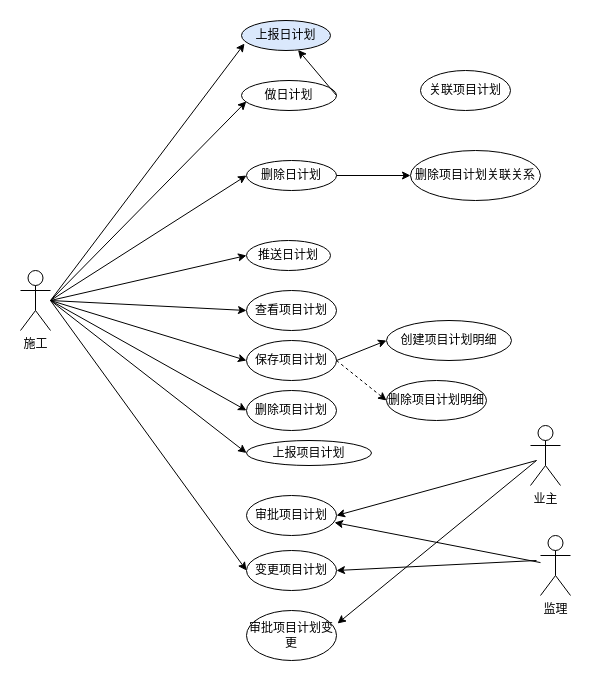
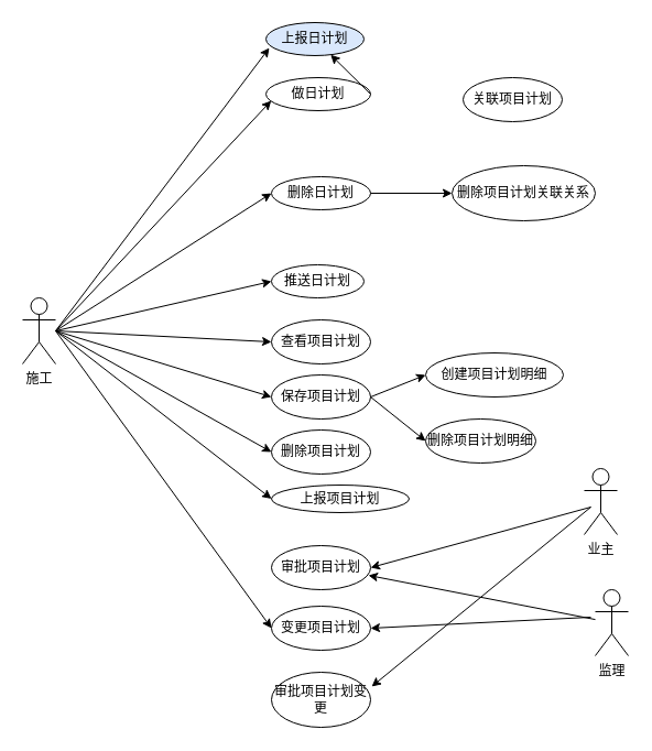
  <mxCell id="0" />
  <mxCell id="1" parent="0" />
- <mxCell id="2" value="做日计划" style="ellipse;whiteSpace=wrap;html=1;" vertex="1" parent="1"><mxGeometry x="241" y="80" width="95" height="30" as="geometry" /></mxCell>
+ <mxCell id="2" value="做日计划" style="ellipse;whiteSpace=wrap;html=1;" vertex="1" parent="1"><mxGeometry x="241" y="70" width="95" height="30" as="geometry" /></mxCell>
  <mxCell id="3" value="上报日计划" style="ellipse;whiteSpace=wrap;html=1;fillColor=#dae8fc;" vertex="1" parent="1"><mxGeometry x="241" y="20" width="89" height="30" as="geometry" /></mxCell>
  <mxCell id="4" value="删除日计划" style="ellipse;whiteSpace=wrap;html=1;" vertex="1" parent="1"><mxGeometry x="246" y="160" width="90" height="30" as="geometry" /></mxCell>
  <mxCell id="5" value="推送日计划" style="ellipse;whiteSpace=wrap;html=1;" vertex="1" parent="1"><mxGeometry x="246" y="240" width="84" height="30" as="geometry" /></mxCell>
  <mxCell id="6" value="" style="endArrow=classic;html=1;rounded=0;entryX=0.05;entryY=0.7;entryDx=0;entryDy=0;entryPerimeter=0;" edge="1" parent="1" target="2"><mxGeometry width="50" height="50" relative="1" as="geometry"><mxPoint x="50" y="300" as="sourcePoint" /><mxPoint x="216" y="-40" as="targetPoint" /></mxGeometry></mxCell>
  <mxCell id="7" value="保存项目计划" style="ellipse;whiteSpace=wrap;html=1;" vertex="1" parent="1"><mxGeometry x="246" y="340" width="90" height="40" as="geometry" /></mxCell>
  <mxCell id="8" value="删除项目计划" style="ellipse;whiteSpace=wrap;html=1;" vertex="1" parent="1"><mxGeometry x="246" y="390" width="90" height="40" as="geometry" /></mxCell>
  <mxCell id="9" value="查看项目计划" style="ellipse;whiteSpace=wrap;html=1;" vertex="1" parent="1"><mxGeometry x="246" y="290" width="90" height="40" as="geometry" /></mxCell>
  <mxCell id="10" value="上报项目计划" style="ellipse;whiteSpace=wrap;html=1;" vertex="1" parent="1"><mxGeometry x="246" y="440" width="125" height="25" as="geometry" /></mxCell>
  <mxCell id="11" value="审批项目计划" style="ellipse;whiteSpace=wrap;html=1;" vertex="1" parent="1"><mxGeometry x="246" y="495" width="90" height="40" as="geometry" /></mxCell>
  <mxCell id="12" value="监理" style="shape=umlActor;verticalLabelPosition=bottom;verticalAlign=top;html=1;" vertex="1" parent="1"><mxGeometry x="540" y="535" width="30" height="60" as="geometry" /></mxCell>
  <mxCell id="13" value="创建项目计划明细" style="ellipse;whiteSpace=wrap;html=1;" vertex="1" parent="1"><mxGeometry x="386" y="320" width="125" height="40" as="geometry" /></mxCell>
  <mxCell id="14" value="删除项目计划明细" style="ellipse;whiteSpace=wrap;html=1;" vertex="1" parent="1"><mxGeometry x="386" y="380" width="100" height="40" as="geometry" /></mxCell>
  <mxCell id="15" value="" style="endArrow=classic;html=1;rounded=0;entryX=0;entryY=0.5;entryDx=0;entryDy=0;" edge="1" parent="1" target="9"><mxGeometry width="50" height="50" relative="1" as="geometry"><mxPoint x="50" y="300" as="sourcePoint" /><mxPoint x="196" y="230" as="targetPoint" /></mxGeometry></mxCell>
  <mxCell id="16" value="" style="endArrow=classic;html=1;rounded=0;entryX=0;entryY=0.5;entryDx=0;entryDy=0;" edge="1" parent="1" target="7"><mxGeometry width="50" height="50" relative="1" as="geometry"><mxPoint x="50" y="300" as="sourcePoint" /><mxPoint x="206" y="520" as="targetPoint" /></mxGeometry></mxCell>
  <mxCell id="17" value="" style="endArrow=classic;html=1;rounded=0;entryX=0;entryY=0.5;entryDx=0;entryDy=0;" edge="1" parent="1" target="8"><mxGeometry width="50" height="50" relative="1" as="geometry"><mxPoint x="50" y="300" as="sourcePoint" /><mxPoint x="226" y="570" as="targetPoint" /></mxGeometry></mxCell>
  <mxCell id="18" value="" style="endArrow=classic;html=1;rounded=0;entryX=0;entryY=0.5;entryDx=0;entryDy=0;" edge="1" parent="1" target="10"><mxGeometry width="50" height="50" relative="1" as="geometry"><mxPoint x="50" y="300" as="sourcePoint" /><mxPoint x="236" y="570" as="targetPoint" /></mxGeometry></mxCell>
  <mxCell id="19" value="" style="endArrow=classic;html=1;rounded=0;exitX=1;exitY=0.5;exitDx=0;exitDy=0;entryX=0;entryY=0.5;entryDx=0;entryDy=0;" edge="1" parent="1" source="7" target="13"><mxGeometry width="50" height="50" relative="1" as="geometry"><mxPoint x="436" y="620" as="sourcePoint" /><mxPoint x="486" y="570" as="targetPoint" /></mxGeometry></mxCell>
- <mxCell id="20" value="" style="endArrow=classic;html=1;rounded=0;exitX=1;exitY=0.5;exitDx=0;exitDy=0;entryX=0;entryY=0.5;entryDx=0;entryDy=0;dashed=1;" edge="1" parent="1" source="7" target="14"><mxGeometry width="50" height="50" relative="1" as="geometry"><mxPoint x="426" y="600" as="sourcePoint" /><mxPoint x="476" y="550" as="targetPoint" /></mxGeometry></mxCell>
+ <mxCell id="20" value="" style="endArrow=classic;html=1;rounded=0;exitX=1;exitY=0.5;exitDx=0;exitDy=0;entryX=0;entryY=0.5;entryDx=0;entryDy=0;" edge="1" parent="1" source="7" target="14"><mxGeometry width="50" height="50" relative="1" as="geometry"><mxPoint x="426" y="600" as="sourcePoint" /><mxPoint x="476" y="550" as="targetPoint" /></mxGeometry></mxCell>
  <mxCell id="21" value="" style="endArrow=classic;html=1;rounded=0;entryX=1;entryY=0.5;entryDx=0;entryDy=0;" edge="1" parent="1" target="11"><mxGeometry width="50" height="50" relative="1" as="geometry"><mxPoint x="536" y="460" as="sourcePoint" /><mxPoint x="486" y="600" as="targetPoint" /></mxGeometry></mxCell>
  <mxCell id="22" value="" style="endArrow=classic;html=1;rounded=0;entryX=0.978;entryY=0.675;entryDx=0;entryDy=0;entryPerimeter=0;" edge="1" parent="1" source="12" target="11"><mxGeometry width="50" height="50" relative="1" as="geometry"><mxPoint x="276" y="620" as="sourcePoint" /><mxPoint x="326" y="570" as="targetPoint" /></mxGeometry></mxCell>
  <mxCell id="23" value="变更项目计划" style="ellipse;whiteSpace=wrap;html=1;" vertex="1" parent="1"><mxGeometry x="246" y="550" width="90" height="40" as="geometry" /></mxCell>
  <mxCell id="24" value="审批项目计划变更" style="ellipse;whiteSpace=wrap;html=1;" vertex="1" parent="1"><mxGeometry x="246" y="610" width="90" height="50" as="geometry" /></mxCell>
  <mxCell id="25" value="" style="endArrow=classic;html=1;rounded=0;entryX=0;entryY=0.5;entryDx=0;entryDy=0;" edge="1" parent="1" target="23"><mxGeometry width="50" height="50" relative="1" as="geometry"><mxPoint x="50" y="300" as="sourcePoint" /><mxPoint x="206" y="190" as="targetPoint" /></mxGeometry></mxCell>
  <mxCell id="26" value="" style="endArrow=classic;html=1;rounded=0;entryX=1.011;entryY=0.26;entryDx=0;entryDy=0;entryPerimeter=0;" edge="1" parent="1" target="24"><mxGeometry width="50" height="50" relative="1" as="geometry"><mxPoint x="536" y="460" as="sourcePoint" /><mxPoint x="786" y="450" as="targetPoint" /></mxGeometry></mxCell>
  <mxCell id="27" value="" style="endArrow=classic;html=1;rounded=0;entryX=1;entryY=0.5;entryDx=0;entryDy=0;" edge="1" parent="1" target="23"><mxGeometry width="50" height="50" relative="1" as="geometry"><mxPoint x="536" y="560" as="sourcePoint" /><mxPoint x="776" y="520" as="targetPoint" /></mxGeometry></mxCell>
  <mxCell id="28" value="关联项目计划" style="ellipse;whiteSpace=wrap;html=1;" vertex="1" parent="1"><mxGeometry x="420" y="70" width="90" height="40" as="geometry" /></mxCell>
  <mxCell id="29" value="" style="endArrow=classic;html=1;rounded=0;entryX=0;entryY=0.5;entryDx=0;entryDy=0;" edge="1" parent="1" target="4"><mxGeometry width="50" height="50" relative="1" as="geometry"><mxPoint x="50" y="300" as="sourcePoint" /><mxPoint x="60" y="160" as="targetPoint" /></mxGeometry></mxCell>
  <mxCell id="30" value="" style="endArrow=classic;html=1;rounded=0;entryX=0;entryY=0.5;entryDx=0;entryDy=0;" edge="1" parent="1" target="5"><mxGeometry width="50" height="50" relative="1" as="geometry"><mxPoint x="50" y="300" as="sourcePoint" /><mxPoint x="130" y="110" as="targetPoint" /></mxGeometry></mxCell>
  <mxCell id="31" value="" style="endArrow=classic;html=1;rounded=0;exitX=1;exitY=0.5;exitDx=0;exitDy=0;" edge="1" parent="1" source="2" target="3"><mxGeometry width="50" height="50" relative="1" as="geometry"><mxPoint x="300" y="0" as="sourcePoint" /><mxPoint x="350" y="-50" as="targetPoint" /></mxGeometry></mxCell>
  <mxCell id="32" value="删除项目计划关联关系" style="ellipse;whiteSpace=wrap;html=1;" vertex="1" parent="1"><mxGeometry x="410" y="150" width="130" height="50" as="geometry" /></mxCell>
  <mxCell id="33" value="" style="endArrow=classic;html=1;rounded=0;exitX=1;exitY=0.5;exitDx=0;exitDy=0;entryX=0;entryY=0.5;entryDx=0;entryDy=0;" edge="1" parent="1" source="4" target="32"><mxGeometry width="50" height="50" relative="1" as="geometry"><mxPoint x="310" y="30" as="sourcePoint" /><mxPoint x="360" y="-20" as="targetPoint" /></mxGeometry></mxCell>
  <mxCell id="34" value="" style="endArrow=classic;html=1;rounded=0;entryX=0.034;entryY=0.767;entryDx=0;entryDy=0;entryPerimeter=0;" edge="1" parent="1" target="3"><mxGeometry width="50" height="50" relative="1" as="geometry"><mxPoint x="50" y="300" as="sourcePoint" /><mxPoint x="240" y="40" as="targetPoint" /></mxGeometry></mxCell>
  <mxCell id="35" value="施工" style="shape=umlActor;verticalLabelPosition=bottom;verticalAlign=top;html=1;" vertex="1" parent="1"><mxGeometry x="20" y="270" width="30" height="60" as="geometry" /></mxCell>
  <mxCell id="36" value="业主" style="shape=umlActor;verticalLabelPosition=bottom;verticalAlign=top;html=1;" vertex="1" parent="1"><mxGeometry x="530" y="425" width="30" height="60" as="geometry" /></mxCell>
